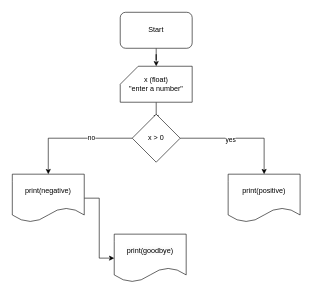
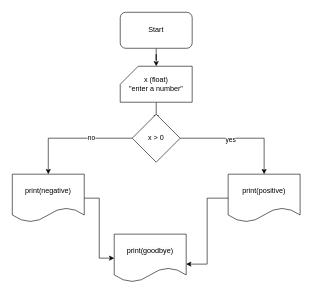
  <mxCell id="0" />
  <mxCell id="1" parent="0" />
  <mxCell id="2" style="edgeStyle=orthogonalEdgeStyle;rounded=0;orthogonalLoop=1;jettySize=auto;html=1;" edge="1" parent="1" source="3" target="5"><mxGeometry relative="1" as="geometry" /></mxCell>
  <mxCell id="3" value="Start" style="rounded=1;whiteSpace=wrap;html=1;" vertex="1" parent="1"><mxGeometry x="200" y="20" width="120" height="60" as="geometry" /></mxCell>
  <mxCell id="4" style="edgeStyle=orthogonalEdgeStyle;rounded=0;orthogonalLoop=1;jettySize=auto;html=1;" edge="1" parent="1" source="5"><mxGeometry relative="1" as="geometry"><mxPoint x="260" y="200" as="targetPoint" /></mxGeometry></mxCell>
  <mxCell id="5" value="x (float)&lt;div&gt;&quot;enter a number&quot;&lt;/div&gt;" style="shape=card;whiteSpace=wrap;html=1;" vertex="1" parent="1"><mxGeometry x="200" y="110" width="120" height="60" as="geometry" /></mxCell>
  <mxCell id="6" value="print(positive)" style="shape=document;whiteSpace=wrap;html=1;boundedLbl=1;" vertex="1" parent="1"><mxGeometry x="380" y="290" width="120" height="80" as="geometry" /></mxCell>
  <mxCell id="7" style="edgeStyle=orthogonalEdgeStyle;rounded=0;orthogonalLoop=1;jettySize=auto;html=1;entryX=0;entryY=0.5;entryDx=0;entryDy=0;" edge="1" parent="1" source="8" target="14"><mxGeometry relative="1" as="geometry" /></mxCell>
  <mxCell id="8" value="print(negative)" style="shape=document;whiteSpace=wrap;html=1;boundedLbl=1;" vertex="1" parent="1"><mxGeometry x="20" y="290" width="120" height="80" as="geometry" /></mxCell>
  <mxCell id="9" style="edgeStyle=orthogonalEdgeStyle;rounded=0;orthogonalLoop=1;jettySize=auto;html=1;" edge="1" parent="1" source="13" target="6"><mxGeometry relative="1" as="geometry" /></mxCell>
  <mxCell id="10" value="yes" style="edgeLabel;html=1;align=center;verticalAlign=middle;resizable=0;points=[];" vertex="1" connectable="0" parent="9"><mxGeometry x="-0.17" y="-2" relative="1" as="geometry"><mxPoint as="offset" /></mxGeometry></mxCell>
  <mxCell id="11" style="edgeStyle=orthogonalEdgeStyle;rounded=0;orthogonalLoop=1;jettySize=auto;html=1;" edge="1" parent="1" source="13" target="8"><mxGeometry relative="1" as="geometry" /></mxCell>
  <mxCell id="12" value="no" style="edgeLabel;html=1;align=center;verticalAlign=middle;resizable=0;points=[];" vertex="1" connectable="0" parent="11"><mxGeometry x="-0.312" y="-2" relative="1" as="geometry"><mxPoint as="offset" /></mxGeometry></mxCell>
  <mxCell id="13" value="x &amp;gt; 0" style="rhombus;whiteSpace=wrap;html=1;" vertex="1" parent="1"><mxGeometry x="220" y="190" width="80" height="80" as="geometry" /></mxCell>
  <mxCell id="14" value="&lt;br&gt;&lt;span style=&quot;color: rgb(0, 0, 0); font-family: Helvetica; font-size: 12px; font-style: normal; font-variant-ligatures: normal; font-variant-caps: normal; font-weight: 400; letter-spacing: normal; orphans: 2; text-align: center; text-indent: 0px; text-transform: none; widows: 2; word-spacing: 0px; -webkit-text-stroke-width: 0px; white-space: normal; background-color: rgb(251, 251, 251); text-decoration-thickness: initial; text-decoration-style: initial; text-decoration-color: initial; display: inline !important; float: none;&quot;&gt;print(goodbye)&lt;/span&gt;&lt;div&gt;&lt;br/&gt;&lt;/div&gt;" style="shape=document;whiteSpace=wrap;html=1;boundedLbl=1;" vertex="1" parent="1"><mxGeometry x="190" y="390" width="120" height="80" as="geometry" /></mxCell>
+ <mxCell id="15" style="edgeStyle=orthogonalEdgeStyle;rounded=0;orthogonalLoop=1;jettySize=auto;html=1;entryX=1;entryY=0.625;entryDx=0;entryDy=0;entryPerimeter=0;" edge="1" parent="1" source="6" target="14"><mxGeometry relative="1" as="geometry" /></mxCell>
